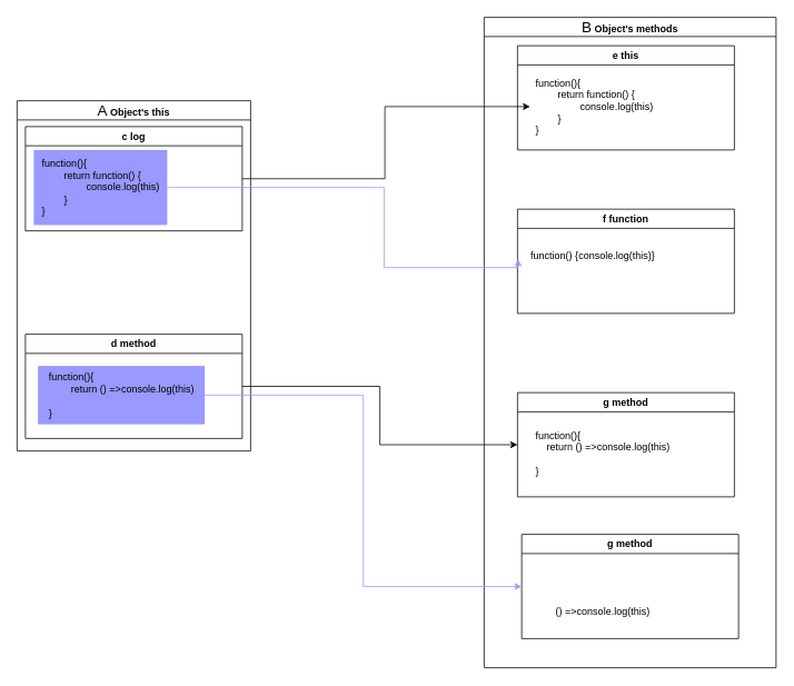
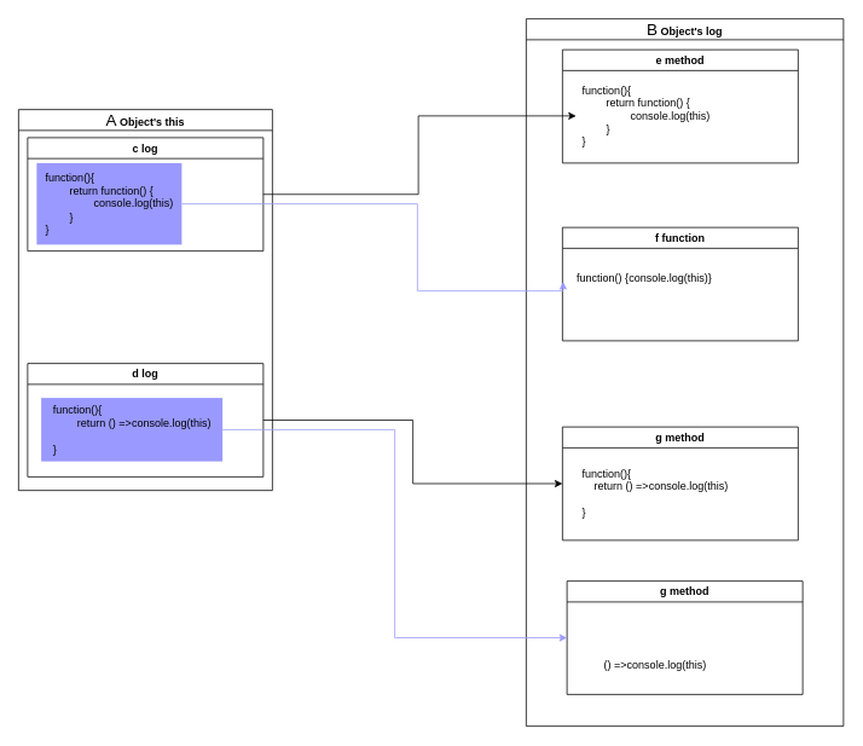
  <mxCell id="0" />
  <mxCell id="1" parent="0" />
  <mxCell id="2" value="&lt;span style=&quot;font-weight: normal;&quot;&gt;&lt;font style=&quot;font-size: 18px;&quot;&gt;A&lt;/font&gt;&lt;/span&gt; Object's this" style="swimlane;whiteSpace=wrap;html=1;startSize=23;" vertex="1" parent="1"><mxGeometry x="20" y="120" width="280" height="420" as="geometry" /></mxCell>
  <mxCell id="3" value="&lt;div&gt;&lt;br&gt;&lt;/div&gt;" style="text;html=1;align=center;verticalAlign=middle;resizable=0;points=[];autosize=1;strokeColor=none;fillColor=none;" vertex="1" parent="2"><mxGeometry x="115" y="120" width="20" height="30" as="geometry" /></mxCell>
- <mxCell id="4" value="d method" style="swimlane;whiteSpace=wrap;html=1;" vertex="1" parent="2"><mxGeometry x="10" y="280" width="260" height="125" as="geometry" /></mxCell>
+ <mxCell id="4" value="d log" style="swimlane;whiteSpace=wrap;html=1;" vertex="1" parent="2"><mxGeometry x="10" y="280" width="260" height="125" as="geometry" /></mxCell>
  <mxCell id="5" value="&lt;div style=&quot;text-align: left;&quot;&gt;&lt;span style=&quot;background-color: initial;&quot;&gt;function(){&lt;/span&gt;&lt;/div&gt;&lt;div style=&quot;text-align: left;&quot;&gt;&lt;span style=&quot;background-color: initial;&quot;&gt;&lt;span style=&quot;white-space: pre;&quot;&gt;&#09;&lt;/span&gt;return () =&amp;gt;&lt;/span&gt;&lt;span style=&quot;background-color: initial;&quot;&gt;console.log(this)&lt;/span&gt;&lt;/div&gt;&lt;div style=&quot;text-align: left;&quot;&gt;&lt;span style=&quot;background-color: initial;&quot;&gt;&lt;span style=&quot;white-space: pre;&quot;&gt;&#09;&lt;/span&gt;&lt;br&gt;&lt;/span&gt;&lt;/div&gt;&lt;div style=&quot;text-align: left;&quot;&gt;&lt;span style=&quot;background-color: initial;&quot;&gt;}&lt;/span&gt;&lt;/div&gt;" style="text;html=1;align=center;verticalAlign=middle;resizable=0;points=[];autosize=1;strokeColor=none;fillColor=#9999FF;" vertex="1" parent="4"><mxGeometry x="15" y="38" width="200" height="70" as="geometry" /></mxCell>
  <mxCell id="6" value="c log" style="swimlane;whiteSpace=wrap;html=1;" vertex="1" parent="2"><mxGeometry x="10" y="31" width="260" height="125" as="geometry" /></mxCell>
  <mxCell id="7" value="&lt;div style=&quot;text-align: left;&quot;&gt;&lt;span style=&quot;background-color: initial;&quot;&gt;function(){&lt;/span&gt;&lt;/div&gt;&lt;div style=&quot;text-align: left;&quot;&gt;&lt;span style=&quot;background-color: initial;&quot;&gt;&lt;span style=&quot;white-space: pre;&quot;&gt;&#09;&lt;/span&gt;return function() {&lt;/span&gt;&lt;/div&gt;&lt;div style=&quot;text-align: left;&quot;&gt;&lt;span style=&quot;background-color: initial;&quot;&gt;&lt;span style=&quot;white-space: pre;&quot;&gt;&#09;&lt;/span&gt;&lt;span style=&quot;white-space: pre;&quot;&gt;&#09;&lt;/span&gt;console.log(this)&lt;br&gt;&lt;/span&gt;&lt;/div&gt;&lt;div style=&quot;text-align: left;&quot;&gt;&lt;span style=&quot;background-color: initial;&quot;&gt;&lt;span style=&quot;white-space: pre;&quot;&gt;&#09;&lt;/span&gt;}&lt;br&gt;&lt;/span&gt;&lt;/div&gt;&lt;div style=&quot;text-align: left;&quot;&gt;&lt;span style=&quot;background-color: initial;&quot;&gt;}&lt;/span&gt;&lt;/div&gt;" style="text;html=1;align=center;verticalAlign=middle;resizable=0;points=[];autosize=1;strokeColor=none;fillColor=#9999FF;" vertex="1" parent="6"><mxGeometry x="10" y="28" width="160" height="90" as="geometry" /></mxCell>
- <mxCell id="8" value="&lt;span style=&quot;font-weight: normal;&quot;&gt;&lt;font style=&quot;font-size: 18px;&quot;&gt;B&lt;/font&gt;&lt;/span&gt; Object's methods" style="swimlane;whiteSpace=wrap;html=1;startSize=23;" vertex="1" parent="1"><mxGeometry x="580" width="350" height="780" as="geometry" y="20" /></mxCell>
+ <mxCell id="8" value="&lt;span style=&quot;font-weight: normal;&quot;&gt;&lt;font style=&quot;font-size: 18px;&quot;&gt;B&lt;/font&gt;&lt;/span&gt; Object's log" style="swimlane;whiteSpace=wrap;html=1;startSize=23;" vertex="1" parent="1"><mxGeometry x="580" width="350" height="780" as="geometry" y="20" /></mxCell>
  <mxCell id="9" value="&lt;div&gt;&lt;br&gt;&lt;/div&gt;" style="text;html=1;align=center;verticalAlign=middle;resizable=0;points=[];autosize=1;strokeColor=none;fillColor=none;" vertex="1" parent="8"><mxGeometry x="115" y="120" width="20" height="30" as="geometry" /></mxCell>
- <mxCell id="10" value="e this" style="swimlane;whiteSpace=wrap;html=1;" vertex="1" parent="8"><mxGeometry x="40" y="34" width="260" height="125" as="geometry" /></mxCell>
+ <mxCell id="10" value="e method" style="swimlane;whiteSpace=wrap;html=1;" vertex="1" parent="8"><mxGeometry x="40" y="34" width="260" height="125" as="geometry" /></mxCell>
  <mxCell id="11" value="&lt;div style=&quot;text-align: left;&quot;&gt;&lt;span style=&quot;background-color: initial;&quot;&gt;function(){&lt;/span&gt;&lt;/div&gt;&lt;div style=&quot;text-align: left;&quot;&gt;&lt;span style=&quot;background-color: initial;&quot;&gt;&lt;span style=&quot;white-space: pre;&quot;&gt;&#09;&lt;/span&gt;return function() {&lt;/span&gt;&lt;/div&gt;&lt;div style=&quot;text-align: left;&quot;&gt;&lt;span style=&quot;background-color: initial;&quot;&gt;&lt;span style=&quot;white-space: pre;&quot;&gt;&#09;&lt;/span&gt;&lt;span style=&quot;white-space: pre;&quot;&gt;&#09;&lt;/span&gt;console.log(this)&lt;br&gt;&lt;/span&gt;&lt;/div&gt;&lt;div style=&quot;text-align: left;&quot;&gt;&lt;span style=&quot;background-color: initial;&quot;&gt;&lt;span style=&quot;white-space: pre;&quot;&gt;&#09;&lt;/span&gt;}&lt;br&gt;&lt;/span&gt;&lt;/div&gt;&lt;div style=&quot;text-align: left;&quot;&gt;&lt;span style=&quot;background-color: initial;&quot;&gt;}&lt;/span&gt;&lt;/div&gt;" style="text;html=1;align=center;verticalAlign=middle;resizable=0;points=[];autosize=1;strokeColor=none;fillColor=none;" vertex="1" parent="10"><mxGeometry x="12" y="28" width="160" height="90" as="geometry" /></mxCell>
  <mxCell id="12" value="f function" style="swimlane;whiteSpace=wrap;html=1;" vertex="1" parent="8"><mxGeometry x="40" y="230" width="260" height="125" as="geometry" /></mxCell>
  <mxCell id="13" value="&lt;div style=&quot;text-align: left;&quot;&gt;&lt;br&gt;&lt;/div&gt;&lt;div style=&quot;text-align: left;&quot;&gt;&lt;span style=&quot;background-color: initial;&quot;&gt;function() {&lt;/span&gt;&lt;span style=&quot;background-color: initial;&quot;&gt;console.log(this)}&lt;/span&gt;&lt;/div&gt;&lt;div style=&quot;text-align: left;&quot;&gt;&lt;span style=&quot;background-color: initial;&quot;&gt;&lt;span style=&quot;white-space: pre;&quot;&gt;&#09;&lt;/span&gt;&lt;br&gt;&lt;/span&gt;&lt;/div&gt;&lt;div style=&quot;text-align: left;&quot;&gt;&lt;br&gt;&lt;/div&gt;" style="text;html=1;align=center;verticalAlign=middle;resizable=0;points=[];autosize=1;strokeColor=none;fillColor=none;" vertex="1" parent="12"><mxGeometry x="5" y="28" width="170" height="70" as="geometry" /></mxCell>
  <mxCell id="14" value="g method" style="swimlane;whiteSpace=wrap;html=1;" vertex="1" parent="8"><mxGeometry x="40" y="450" width="260" height="125" as="geometry" /></mxCell>
  <mxCell id="15" value="&lt;div style=&quot;text-align: left;&quot;&gt;&lt;div style=&quot;border-color: var(--border-color);&quot;&gt;function(){&lt;/div&gt;&lt;div style=&quot;border-color: var(--border-color);&quot;&gt;&lt;span style=&quot;border-color: var(--border-color); background-color: initial;&quot;&gt;&lt;span style=&quot;border-color: var(--border-color);&quot;&gt;&lt;span style=&quot;white-space: pre;&quot;&gt;&amp;nbsp;&amp;nbsp;&amp;nbsp;&amp;nbsp;&lt;/span&gt;&lt;/span&gt;return () =&amp;gt;&lt;/span&gt;&lt;span style=&quot;border-color: var(--border-color); background-color: initial;&quot;&gt;console.log(this)&lt;/span&gt;&lt;/div&gt;&lt;div style=&quot;border-color: var(--border-color);&quot;&gt;&lt;span style=&quot;border-color: var(--border-color); background-color: initial;&quot;&gt;&lt;span style=&quot;border-color: var(--border-color);&quot;&gt;&lt;span style=&quot;white-space: pre;&quot;&gt;&amp;nbsp;&amp;nbsp;&amp;nbsp;&amp;nbsp;&lt;/span&gt;&lt;/span&gt;&lt;br style=&quot;border-color: var(--border-color);&quot;&gt;&lt;/span&gt;&lt;/div&gt;&lt;div style=&quot;border-color: var(--border-color);&quot;&gt;&lt;span style=&quot;border-color: var(--border-color); background-color: initial;&quot;&gt;}&lt;/span&gt;&lt;/div&gt;&lt;/div&gt;" style="text;html=1;align=center;verticalAlign=middle;resizable=0;points=[];autosize=1;strokeColor=none;fillColor=none;" vertex="1" parent="14"><mxGeometry x="12" y="38" width="180" height="70" as="geometry" /></mxCell>
  <mxCell id="16" value="g method" style="swimlane;whiteSpace=wrap;html=1;" vertex="1" parent="8"><mxGeometry x="45" y="620" width="260" height="125" as="geometry" /></mxCell>
  <mxCell id="17" value="&lt;div style=&quot;text-align: left;&quot;&gt;() =&amp;gt;&lt;span style=&quot;border-color: var(--border-color); background-color: initial;&quot;&gt;console.log(this)&lt;/span&gt;&lt;br&gt;&lt;/div&gt;" style="text;html=1;align=center;verticalAlign=middle;resizable=0;points=[];autosize=1;strokeColor=none;fillColor=none;" vertex="1" parent="16"><mxGeometry x="27" y="78" width="140" height="30" as="geometry" /></mxCell>
  <mxCell id="18" style="edgeStyle=orthogonalEdgeStyle;rounded=0;orthogonalLoop=1;jettySize=auto;html=1;entryX=0.019;entryY=0.5;entryDx=0;entryDy=0;entryPerimeter=0;" edge="1" parent="1" source="6" target="11"><mxGeometry relative="1" as="geometry" /></mxCell>
  <mxCell id="19" style="edgeStyle=orthogonalEdgeStyle;rounded=0;orthogonalLoop=1;jettySize=auto;html=1;entryX=-0.025;entryY=0.457;entryDx=0;entryDy=0;entryPerimeter=0;strokeColor=#9999FF;" edge="1" parent="1" source="7" target="13"><mxGeometry relative="1" as="geometry"><Array as="points"><mxPoint x="460" y="224" /><mxPoint x="460" y="320" /></Array></mxGeometry></mxCell>
  <mxCell id="20" style="edgeStyle=orthogonalEdgeStyle;rounded=0;orthogonalLoop=1;jettySize=auto;html=1;entryX=0;entryY=0.5;entryDx=0;entryDy=0;" edge="1" parent="1" source="4" target="14"><mxGeometry relative="1" as="geometry" /></mxCell>
  <mxCell id="21" style="edgeStyle=orthogonalEdgeStyle;rounded=0;orthogonalLoop=1;jettySize=auto;html=1;entryX=0;entryY=0.5;entryDx=0;entryDy=0;fillColor=#9999FF;strokeColor=#9999FF;" edge="1" parent="1" source="5" target="16"><mxGeometry relative="1" as="geometry" /></mxCell>
